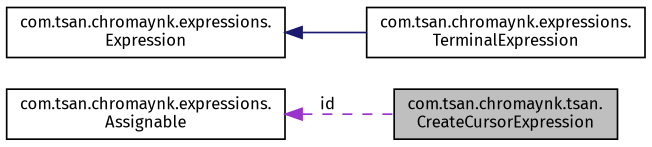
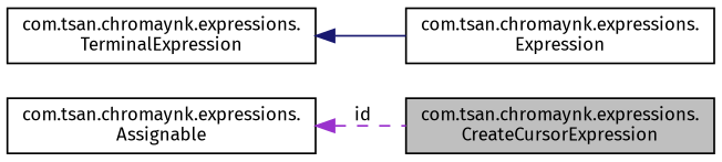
  digraph {
    fontname="Fira Sans"
    rankdir=LR
    node [color=black fillcolor=white fontname="Fira Sans" fontsize=10 shape=record style=filled]
    edge [dir=back fontname="Fira Sans" fontsize=10 labelfontname=Helvetica labelfontsize=10]
-   n1 [fillcolor=grey75 fontcolor=black height=0.2 label="com.tsan.chromaynk.tsan.\lCreateCursorExpression" width=0.4]
+   n1 [fillcolor=grey75 fontcolor=black height=0.2 label="com.tsan.chromaynk.expressions.\lCreateCursorExpression" width=0.4]
    n2 [height=0.2 label="com.tsan.chromaynk.expressions.\lTerminalExpression" width=0.4]
    n3 [height=0.2 label="com.tsan.chromaynk.expressions.\lExpression" width=0.4]
    n4 [height=0.2 label="com.tsan.chromaynk.expressions.\lAssignable" width=0.4]
-   n3 -> n2 [color=midnightblue style=solid]
+   n2 -> n3 [color=midnightblue style=solid]
    n4 -> n1 [color=darkorchid3 label=" id" style=dashed]
  }
